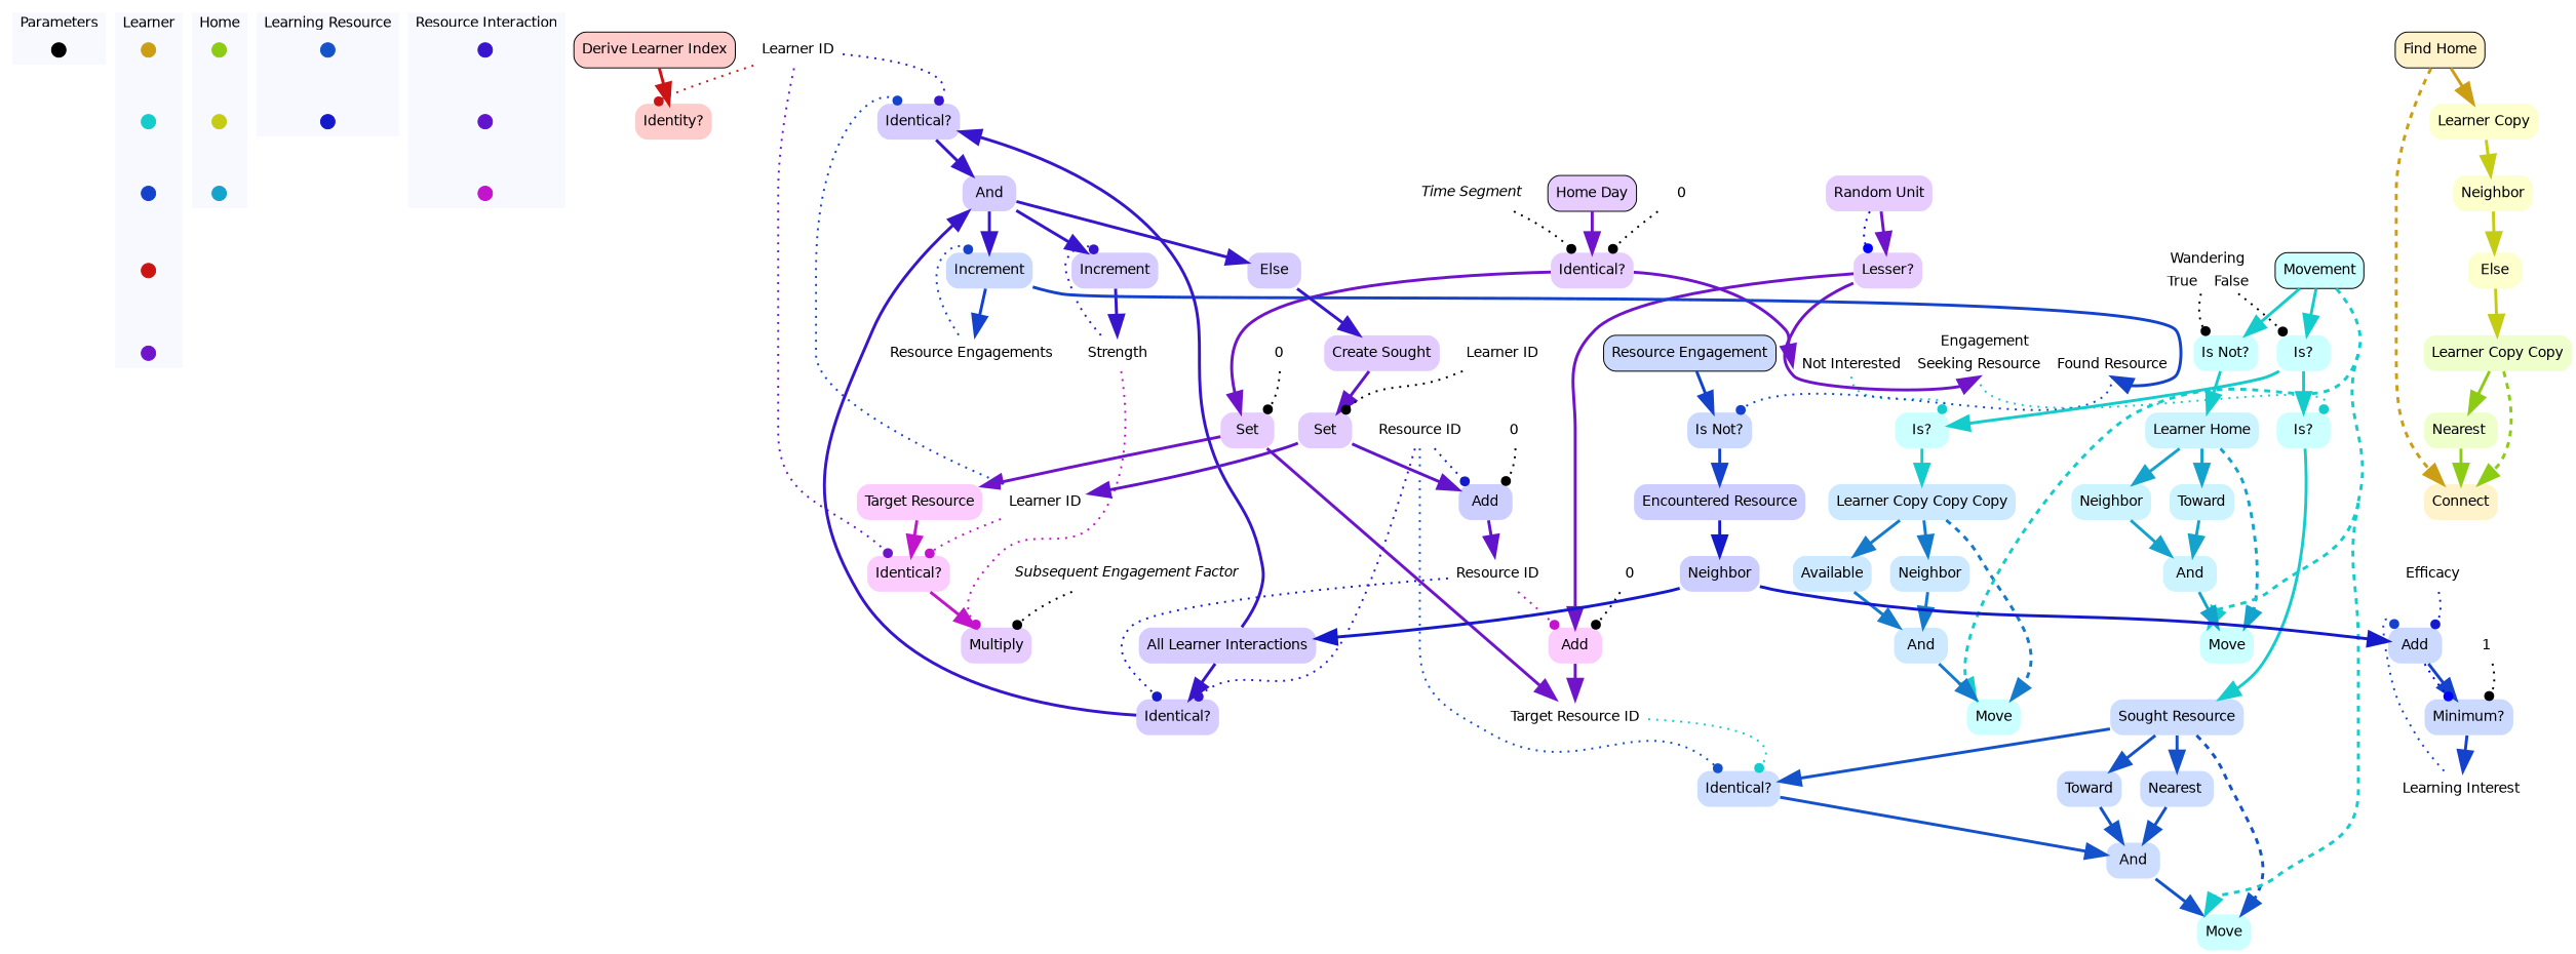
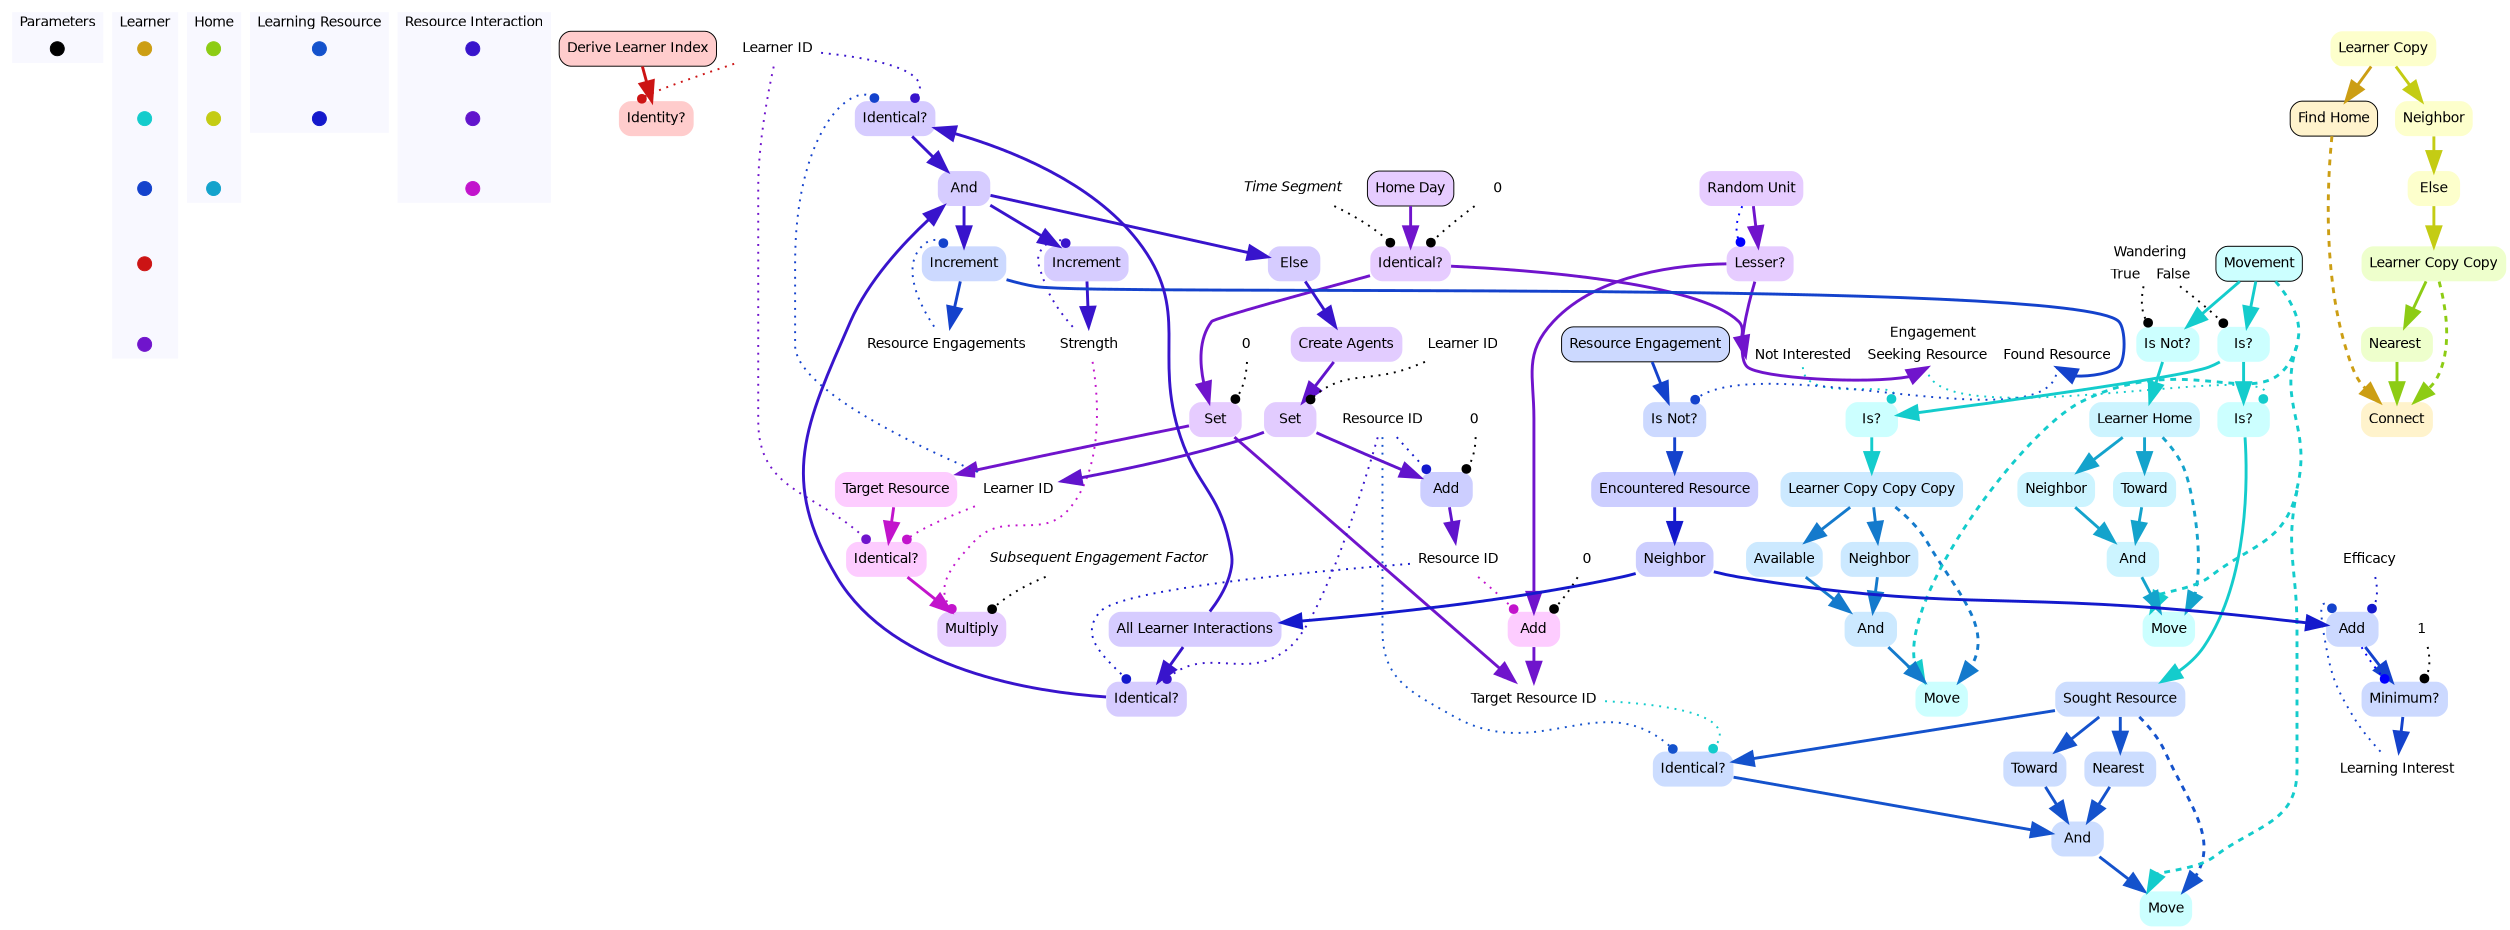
  digraph {
    concentrate=true
    node [color=none shape=none style="rounded,filled" fontname=Helvetica]
    edge [color="0.5, 0.9 , 0.8" penwidth=3.0 arrowsize=2.0]
    contextOverview [color=black fixedsize=true fontcolor=white height=.2 shape=point style=filled width=.2 fontname=""]
    findHomeOverview [color="0.125, 0.9 , 0.8" fixedsize=true fontcolor=white height=.2 shape=point style=filled width=.2]
    movementOverview [color="0.5, 0.9 , 0.8" fixedsize=true fontcolor=white height=.2 shape=point style=filled width=.2]
    resourceEngagementOverview [color="0.625, 0.9 , 0.8" fixedsize=true fontcolor=white height=.2 shape=point style=filled width=.2]
    deriveLearnerIndexOverview [color="0.0, 0.9 , 0.8" fixedsize=true fontcolor=white height=.2 shape=point style=filled width=.2]
    startDayOverview [color="0.75, 0.9 , 0.8" fixedsize=true fontcolor=white height=.2 shape=point style=filled width=.2]
    learnerCopyCopyOverview [color="0.224, 0.9 , 0.8" fixedsize=true fontcolor=white height=.2 shape=point style=filled width=.2]
    learnerCopyOverview [color="0.174, 0.9 , 0.8" fixedsize=true fontcolor=white height=.2 shape=point style=filled width=.2]
    learnerHomeOverview [color="0.537, 0.9 , 0.8" fixedsize=true fontcolor=white height=.2 shape=point style=filled width=.2]
    soughtResourceOverview [color="0.611, 0.9 , 0.8" fixedsize=true fontcolor=white height=.2 shape=point style=filled width=.2]
    encounteredResourceOverview [color="0.662, 0.9 , 0.8" fixedsize=true fontcolor=white height=.2 shape=point style=filled width=.2]
    allLearnerInteractionsOverview [color="0.699, 0.9 , 0.8" fixedsize=true fontcolor=white height=.2 shape=point style=filled width=.2]
    createAgentsOverview [color="0.736, 0.9 , 0.8" fixedsize=true fontcolor=white height=.2 shape=point style=filled width=.2]
    targetResourceOverview [color="0.824, 0.9 , 0.8" fixedsize=true fontcolor=white height=.2 shape=point style=filled width=.2]
    n15 [fillcolor=white fontsize=14 label="Learner ID" style=filled]
    n16 [color="0.0, 0.2, 1.0" label="Identity?"]
    n17 [color="0.824, 0.2, 1.0" label="Identical?"]
    n18 [color="0.699, 0.2, 1.0" label="Identical?"]
    n19 [color="0.75, 0.2, 1.0" label=Multiply]
    n20 [color="0.699, 0.2, 1.0" label=And]
    n21 [color=black fillcolor="0.0, 0.2, 1.0" label="Derive Learner Index" shape=box]
    n22 [color=black fillcolor="0.125, 0.2, 1.0" label="Find Home" shape=box]
    n23 [color=gray fillcolor="0.174, 0.2, 1.0" label="Learner Copy"]
    n24 [color="0.125, 0.2, 1.0" label=Connect]
    n25 [color="0.174, 0.2, 1.0" label=Neighbor]
    n26 [color="0.174, 0.2, 1.0" label=Else]
    n27 [color=gray fillcolor="0.224, 0.2, 1.0" label="Learner Copy Copy"]
    n28 [color="0.224, 0.2, 1.0" label="Nearest "]
    n29 [fillcolor=white label="{<learnerengagement> Engagement | {<learnerengagementnotInterested> Not Interested|<learnerengagementseekingResource> Seeking Resource|<learnerengagementfoundResource> Found Resource}}" shape=record style=filled]
    n30 [color="0.5, 0.2, 1.0" label="Is?"]
    n31 [color="0.5, 0.2, 1.0" label="Is?"]
    n32 [color="0.625, 0.2, 1.0" label="Is Not?"]
    n33 [color=gray fillcolor="0.611, 0.2, 1.0" label="Sought Resource"]
    n34 [color=gray fillcolor="0.574, 0.2, 1.0" label="Learner Copy Copy Copy"]
    n35 [color=gray fillcolor="0.662, 0.2, 1.0" label="Encountered Resource"]
    n36 [fillcolor=white fontsize=14 label=<<i>Subsequent Engagement Factor </i>> style=filled]
    n37 [fillcolor=white fontsize=14 label=Strength style=filled]
    n38 [color="0.699, 0.2, 1.0" label=Increment]
    n39 [fillcolor=white fontsize=14 label="Resource ID" style=filled]
    n40 [color="0.824, 0.2, 1.0" label=Add]
    n41 [color="0.699, 0.2, 1.0" label="Identical?"]
    n42 [fillcolor=white fontsize=14 label="Target Resource ID" style=filled]
    n43 [color="0.611, 0.2, 1.0" label="Identical?"]
    n44 [color="0.611, 0.2, 1.0" label=And]
    n45 [fillcolor=white fontsize=14 label=<<i>Time Segment</i>> style=filled]
    n46 [color="0.75, 0.2, 1.0" label="Identical?"]
    n47 [color="0.75, 0.2, 1.0" label=Set]
    n48 [fillcolor=white fontsize=14 label="Learner ID" style=filled]
    n49 [color=black fillcolor="0.75, 0.2, 1.0" label="Home Day" shape=box]
    n50 [color=gray fillcolor="0.824, 0.2, 1.0" label="Target Resource"]
    n51 [color="0.75, 0.2, 1.0" label="Random Unit"]
    n52 [color="0.75, 0.2, 1.0" label="Lesser?"]
    n53 [label=0 color="" style=""]
    n54 [label=0 color="" style=""]
    n55 [label=0 color="" style=""]
    n56 [fillcolor=white label="{<simpleResourceswanderingRecord> Wandering | {<true> True| <false> False}}" shape=record style=filled]
    n57 [color="0.5, 0.2, 1.0" label="Is?"]
    n58 [color="0.5, 0.2, 1.0" label="Is Not?"]
    n59 [color=gray fillcolor="0.537, 0.2, 1.0" label="Learner Home"]
    n60 [fillcolor=white fontsize=14 label="Resource ID" style=filled]
    n61 [color="0.662, 0.2, 1.0" label=Add]
    n62 [color=black fillcolor="0.5, 0.2, 1.0" label=Movement shape=box]
    n63 [color="0.5, 0.2, 1.0" label=Move]
    n64 [color="0.5, 0.2, 1.0" label=Move]
    n65 [color="0.5, 0.2, 1.0" label=Move]
    n66 [color="0.537, 0.2, 1.0" label=Toward]
    n67 [color="0.537, 0.2, 1.0" label=Neighbor]
    n68 [color="0.537, 0.2, 1.0" label=And]
    n69 [color="0.574, 0.2, 1.0" label=Available]
    n70 [color="0.574, 0.2, 1.0" label=And]
    n71 [color="0.574, 0.2, 1.0" label=Neighbor]
    n72 [color="0.611, 0.2, 1.0" label="Nearest "]
    n73 [color="0.611, 0.2, 1.0" label=Toward]
    n74 [fillcolor=white fontsize=14 label="Learning Interest" style=filled]
    n75 [color="0.625, 0.2, 1.0" label=Add]
    n76 [color="0.625, 0.2, 1.0" label="Minimum?"]
    n77 [fillcolor=white fontsize=14 label=Efficacy style=filled]
    n78 [fillcolor=white fontsize=14 label="Resource Engagements" style=filled]
    n79 [color="0.625, 0.2, 1.0" label=Increment]
    n80 [color=black fillcolor="0.625, 0.2, 1.0" label="Resource Engagement" shape=box]
    n81 [color="0.662, 0.2, 1.0" label=Neighbor]
    n82 [color=gray fillcolor="0.699, 0.2, 1.0" label="All Learner Interactions"]
    n83 [color="0.699, 0.2, 1.0" label=Else]
-   n84 [color=gray fillcolor="0.736, 0.2, 1.0" label="Create Sought"]
+   n84 [color=gray fillcolor="0.736, 0.2, 1.0" label="Create Agents"]
    n85 [color="0.736, 0.2, 1.0" label=Set]
    n86 [label=0 color="" style=""]
    n87 [label="Learner ID" color="" style=""]
    n88 [label=1 color="" style=""]
    subgraph cluster_1 {
      color=white
      fillcolor=ghostwhite
      fontname=Helvetica
      label=Parameters
      labeljust=l
      style=filled
      contextOverview
    }
    subgraph cluster_2 {
      color=white
      fillcolor=ghostwhite
      fontname=Helvetica
      label=Learner
      labeljust=l
      nodesep=0.1
      style=filled
      findHomeOverview
      movementOverview
      resourceEngagementOverview
      deriveLearnerIndexOverview
      startDayOverview
    }
    subgraph cluster_3 {
      color=white
      fillcolor=ghostwhite
      fontname=Helvetica
      label=Home
      labeljust=l
      nodesep=0.1
      style=filled
      learnerCopyCopyOverview
      learnerCopyOverview
      learnerHomeOverview
    }
    subgraph cluster_4 {
      color=white
      fillcolor=ghostwhite
      fontname=Helvetica
      label="Learning Resource"
      labeljust=l
      nodesep=0.1
      style=filled
      soughtResourceOverview
      encounteredResourceOverview
    }
    subgraph cluster_5 {
      color=white
      fillcolor=ghostwhite
      fontname=Helvetica
      label="Resource Interaction"
      labeljust=l
      nodesep=0.1
      style=filled
      allLearnerInteractionsOverview
      createAgentsOverview
      targetResourceOverview
    }
    findHomeOverview -> movementOverview [style=invis color="" penwidth="" arrowsize=""]
    movementOverview -> resourceEngagementOverview [style=invis color="" penwidth="" arrowsize=""]
    resourceEngagementOverview -> deriveLearnerIndexOverview [style=invis color="" penwidth="" arrowsize=""]
    deriveLearnerIndexOverview -> startDayOverview [style=invis color="" penwidth="" arrowsize=""]
    learnerCopyCopyOverview -> learnerCopyOverview [style=invis color="" penwidth="" arrowsize=""]
    learnerCopyOverview -> learnerHomeOverview [style=invis color="" penwidth="" arrowsize=""]
    soughtResourceOverview -> encounteredResourceOverview [style=invis color="" penwidth="" arrowsize=""]
    allLearnerInteractionsOverview -> createAgentsOverview [style=invis color="" penwidth="" arrowsize=""]
    createAgentsOverview -> targetResourceOverview [style=invis color="" penwidth="" arrowsize=""]
    n15 -> n16 [arrowhead=dot color="0.0, 0.9 , 0.8" headport=nw penwidth=2.0 style=dotted arrowsize=""]
    n15 -> n17 [arrowhead=dot color="0.75, 0.9 , 0.8" headport=nw penwidth=2.0 style=dotted arrowsize=""]
    n15 -> n18 [arrowhead=dot color="0.699, 0.9 , 0.8" headport=ne penwidth=2.0 style=dotted arrowsize=""]
    n17 -> n19 [color="0.824, 0.9 , 0.8"]
    n18 -> n20 [color="0.699, 0.9 , 0.8"]
    n20 -> n38 [color="0.699, 0.9 , 0.8"]
    n20 -> n79 [color="0.699, 0.9 , 0.8"]
    n20 -> n83 [color="0.699, 0.9 , 0.8"]
    n21 -> n16 [color="0.0, 0.9 , 0.8"]
-   n22 -> n23 [color="0.125, 0.9 , 0.8"]
+   n23 -> n22 [color="0.125, 0.9 , 0.8"]
    n22 -> n24 [color="0.125, 0.9 , 0.8" headport=nw style=dashed]
    n23 -> n25 [color="0.174, 0.9 , 0.8"]
    n25 -> n26 [color="0.174, 0.9 , 0.8"]
    n26 -> n27 [color="0.174, 0.9 , 0.8"]
    n27 -> n24 [color="0.224, 0.9 , 0.8" headport=ne style=dashed]
    n27 -> n28 [color="0.224, 0.9 , 0.8"]
    n28 -> n24 [color="0.224, 0.9 , 0.8"]
    n29 -> n30 [arrowhead=dot headport=ne penwidth=2.0 style=dotted tailport=learnerengagementseekingResource arrowsize=""]
    n29 -> n31 [arrowhead=dot headport=ne penwidth=2.0 style=dotted tailport=learnerengagementnotInterested arrowsize=""]
    n29 -> n32 [arrowhead=dot color="0.625, 0.9 , 0.8" headport=ne penwidth=2.0 style=dotted tailport=learnerengagementfoundResource arrowsize=""]
    n30 -> n33
    n31 -> n34
    n32 -> n35 [color="0.625, 0.9 , 0.8"]
    n33 -> n43 [color="0.611, 0.9 , 0.8"]
    n33 -> n63 [color="0.611, 0.9 , 0.8" headport=ne style=dashed]
    n33 -> n72 [color="0.611, 0.9 , 0.8"]
    n33 -> n73 [color="0.611, 0.9 , 0.8"]
    n34 -> n64 [color="0.574, 0.9 , 0.8" headport=ne style=dashed]
    n34 -> n69 [color="0.574, 0.9 , 0.8"]
    n34 -> n71 [color="0.574, 0.9 , 0.8"]
    n35 -> n81 [color="0.662, 0.9 , 0.8"]
    n36 -> n19 [arrowhead=dot color=black headport=ne penwidth=2.0 style=dotted arrowsize=""]
    n37 -> n19 [arrowhead=dot color="0.824, 0.9 , 0.8" headport=nw penwidth=2.0 style=dotted arrowsize=""]
    n37 -> n38 [arrowhead=dot color="0.699, 0.9 , 0.8" headport=nw penwidth=2.0 style=dotted arrowsize=""]
    n38 -> n37 [color="0.699, 0.9 , 0.8"]
    n39 -> n40 [arrowhead=dot color="0.824, 0.9 , 0.8" headport=nw penwidth=2.0 style=dotted arrowsize=""]
    n39 -> n41 [arrowhead=dot color="0.662, 0.9 , 0.8" headport=nw penwidth=2.0 style=dotted arrowsize=""]
    n40 -> n42 [color="0.75, 0.9 , 0.8"]
    n41 -> n20 [color="0.699, 0.9 , 0.8"]
    n42 -> n43 [arrowhead=dot headport=ne penwidth=2.0 style=dotted arrowsize=""]
    n43 -> n44 [color="0.611, 0.9 , 0.8"]
    n44 -> n63 [color="0.611, 0.9 , 0.8"]
    n45 -> n46 [arrowhead=dot color=black headport=nw penwidth=2.0 style=dotted arrowsize=""]
    n46 -> n29 [color="0.75, 0.9 , 0.8" headport=learnerengagementnotInterested]
    n46 -> n47 [color="0.75, 0.9 , 0.8"]
    n47 -> n42 [color="0.75, 0.9 , 0.8"]
    n47 -> n50 [color="0.75, 0.9 , 0.8"]
    n48 -> n17 [arrowhead=dot color="0.824, 0.9 , 0.8" headport=ne penwidth=2.0 style=dotted arrowsize=""]
    n48 -> n18 [arrowhead=dot color="0.625, 0.9 , 0.8" headport=nw penwidth=2.0 style=dotted arrowsize=""]
    n49 -> n46 [color="0.75, 0.9 , 0.8"]
    n50 -> n17 [color="0.824, 0.9 , 0.8"]
    n51 -> n52 [color="0.75, 0.9 , 0.8"]
    n51 -> n52 [arrowhead=dot color=blue headport=nw penwidth=2.0 style=dotted arrowsize=""]
    n52 -> n29 [color="0.75, 0.9 , 0.8" headport=learnerengagementseekingResource]
    n52 -> n40 [color="0.75, 0.9 , 0.8"]
    n53 -> n40 [arrowhead=dot color=black headport=ne penwidth=2.0 style=dotted arrowsize=""]
    n54 -> n47 [arrowhead=dot color=black headport=ne penwidth=2.0 style=dotted arrowsize=""]
    n55 -> n46 [arrowhead=dot color=black headport=ne penwidth=2.0 style=dotted arrowsize=""]
    n56 -> n57 [arrowhead=dot color=black headport=nw penwidth=2.0 style=dotted arrowsize=""]
    n56 -> n58 [arrowhead=dot color=black headport=nw penwidth=2.0 style=dotted arrowsize=""]
    n57 -> n30
    n57 -> n31
    n58 -> n59
    n59 -> n65 [color="0.537, 0.9 , 0.8" headport=ne style=dashed]
    n59 -> n66 [color="0.537, 0.9 , 0.8"]
    n59 -> n67 [color="0.537, 0.9 , 0.8"]
    n60 -> n41 [arrowhead=dot color="0.699, 0.9 , 0.8" headport=ne penwidth=2.0 style=dotted arrowsize=""]
    n60 -> n43 [arrowhead=dot color="0.611, 0.9 , 0.8" headport=nw penwidth=2.0 style=dotted arrowsize=""]
    n60 -> n61 [arrowhead=dot color="0.662, 0.9 , 0.8" headport=nw penwidth=2.0 style=dotted arrowsize=""]
    n61 -> n39 [color="0.736, 0.9 , 0.8"]
    n62 -> n57
    n62 -> n58
    n62 -> n63 [headport=nw style=dashed]
    n62 -> n64 [headport=nw style=dashed]
    n62 -> n65 [headport=nw style=dashed]
    n66 -> n68 [color="0.537, 0.9 , 0.8"]
    n67 -> n68 [color="0.537, 0.9 , 0.8"]
    n68 -> n65 [color="0.537, 0.9 , 0.8"]
    n69 -> n70 [color="0.574, 0.9 , 0.8"]
    n70 -> n64 [color="0.574, 0.9 , 0.8"]
    n71 -> n70 [color="0.574, 0.9 , 0.8"]
    n72 -> n44 [color="0.611, 0.9 , 0.8"]
    n73 -> n44 [color="0.611, 0.9 , 0.8"]
    n74 -> n75 [arrowhead=dot color="0.625, 0.9 , 0.8" headport=nw penwidth=2.0 style=dotted arrowsize=""]
    n75 -> n76 [color="0.625, 0.9 , 0.8"]
    n75 -> n76 [arrowhead=dot color=blue headport=nw penwidth=2.0 style=dotted arrowsize=""]
    n76 -> n74 [color="0.625, 0.9 , 0.8"]
    n77 -> n75 [arrowhead=dot color="0.662, 0.9 , 0.8" headport=ne penwidth=2.0 style=dotted arrowsize=""]
    n78 -> n79 [arrowhead=dot color="0.625, 0.9 , 0.8" headport=nw penwidth=2.0 style=dotted arrowsize=""]
    n79 -> n29 [color="0.625, 0.9 , 0.8" headport=learnerengagementfoundResource]
    n79 -> n78 [color="0.625, 0.9 , 0.8"]
    n80 -> n32 [color="0.625, 0.9 , 0.8"]
    n81 -> n75 [color="0.662, 0.9 , 0.8"]
    n81 -> n82 [color="0.662, 0.9 , 0.8"]
    n82 -> n18 [color="0.699, 0.9 , 0.8"]
    n82 -> n41 [color="0.699, 0.9 , 0.8"]
    n83 -> n84 [color="0.699, 0.9 , 0.8"]
    n84 -> n85 [color="0.736, 0.9 , 0.8"]
    n85 -> n48 [color="0.736, 0.9 , 0.8"]
    n85 -> n61 [color="0.736, 0.9 , 0.8"]
    n86 -> n61 [arrowhead=dot color=black headport=ne penwidth=2.0 style=dotted arrowsize=""]
    n87 -> n85 [arrowhead=dot color=black headport=ne penwidth=2.0 style=dotted arrowsize=""]
    n88 -> n76 [arrowhead=dot color=black headport=ne penwidth=2.0 style=dotted arrowsize=""]
  }
